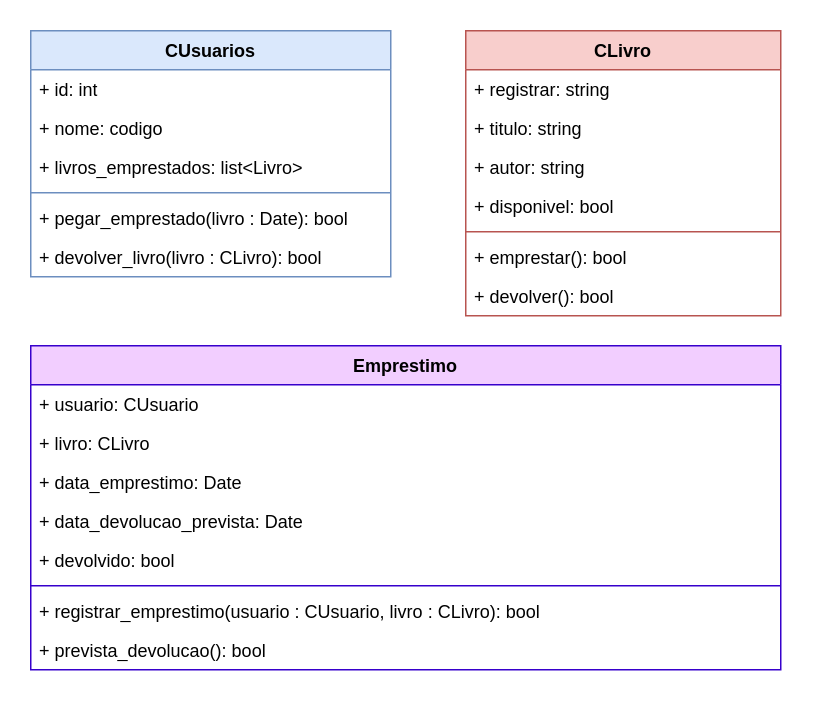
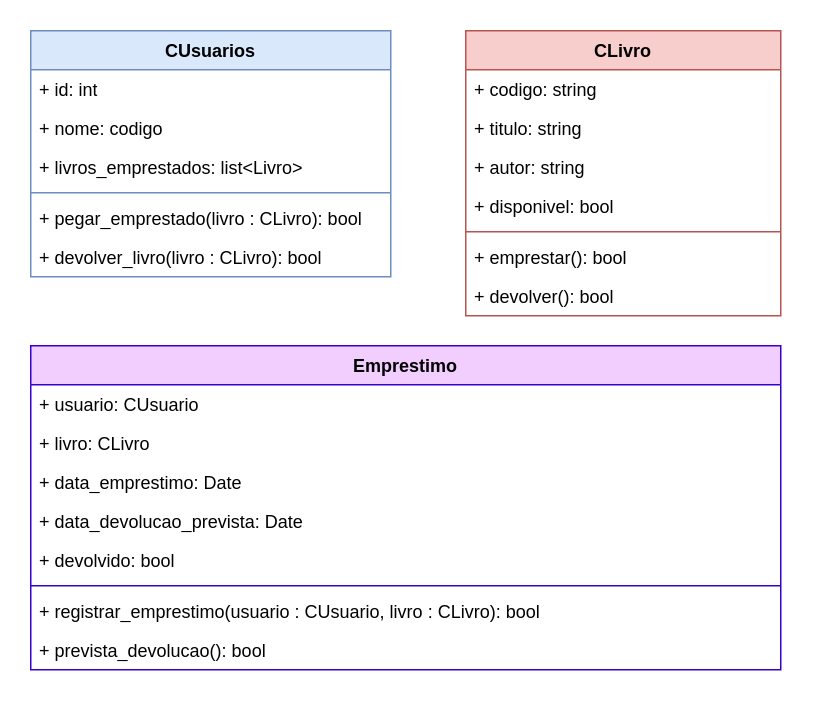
  <mxCell id="0" />
  <mxCell id="1" parent="0" />
  <mxCell id="2" value="CUsuarios" style="swimlane;fontStyle=1;align=center;verticalAlign=top;childLayout=stackLayout;horizontal=1;startSize=26;horizontalStack=0;resizeParent=1;resizeParentMax=0;resizeLast=0;collapsible=1;marginBottom=0;whiteSpace=wrap;html=1;swimlaneFillColor=none;fillStyle=auto;fillColor=#dae8fc;strokeColor=#6c8ebf;glass=0;rounded=0;shadow=0;labelBackgroundColor=none;gradientColor=none;" vertex="1" parent="1"><mxGeometry x="20" y="20" width="240" height="164" as="geometry" /></mxCell>
  <mxCell id="3" value="+ id: int&lt;div&gt;&lt;br&gt;&lt;/div&gt;" style="text;strokeColor=none;fillColor=none;align=left;verticalAlign=top;spacingLeft=4;spacingRight=4;overflow=hidden;rotatable=0;points=[[0,0.5],[1,0.5]];portConstraint=eastwest;whiteSpace=wrap;html=1;" vertex="1" parent="2"><mxGeometry y="26" width="240" height="26" as="geometry" /></mxCell>
  <mxCell id="4" value="+ nome: codigo" style="text;strokeColor=none;fillColor=none;align=left;verticalAlign=top;spacingLeft=4;spacingRight=4;overflow=hidden;rotatable=0;points=[[0,0.5],[1,0.5]];portConstraint=eastwest;whiteSpace=wrap;html=1;" vertex="1" parent="2"><mxGeometry y="52" width="240" height="26" as="geometry" /></mxCell>
  <mxCell id="5" value="+ livros_emprestados: list&amp;lt;Livro&amp;gt;" style="text;strokeColor=none;fillColor=none;align=left;verticalAlign=top;spacingLeft=4;spacingRight=4;overflow=hidden;rotatable=0;points=[[0,0.5],[1,0.5]];portConstraint=eastwest;whiteSpace=wrap;html=1;labelBackgroundColor=none;fontColor=default;textShadow=0;" vertex="1" parent="2"><mxGeometry y="78" width="240" height="26" as="geometry" /></mxCell>
  <mxCell id="6" value="" style="line;strokeWidth=1;fillColor=none;align=left;verticalAlign=middle;spacingTop=-1;spacingLeft=3;spacingRight=3;rotatable=0;labelPosition=right;points=[];portConstraint=eastwest;strokeColor=inherit;" vertex="1" parent="2"><mxGeometry y="104" width="240" height="8" as="geometry" /></mxCell>
- <mxCell id="7" value="+ pegar_emprestado(livro : Date): bool" style="text;strokeColor=none;fillColor=none;align=left;verticalAlign=top;spacingLeft=4;spacingRight=4;overflow=hidden;rotatable=0;points=[[0,0.5],[1,0.5]];portConstraint=eastwest;whiteSpace=wrap;html=1;" vertex="1" parent="2"><mxGeometry y="112" width="240" height="26" as="geometry" /></mxCell>
+ <mxCell id="7" value="+ pegar_emprestado(livro : CLivro): bool" style="text;strokeColor=none;fillColor=none;align=left;verticalAlign=top;spacingLeft=4;spacingRight=4;overflow=hidden;rotatable=0;points=[[0,0.5],[1,0.5]];portConstraint=eastwest;whiteSpace=wrap;html=1;" vertex="1" parent="2"><mxGeometry y="112" width="240" height="26" as="geometry" /></mxCell>
  <mxCell id="8" value="+ devolver_livro(livro : CLivro): bool" style="text;strokeColor=none;fillColor=none;align=left;verticalAlign=top;spacingLeft=4;spacingRight=4;overflow=hidden;rotatable=0;points=[[0,0.5],[1,0.5]];portConstraint=eastwest;whiteSpace=wrap;html=1;" vertex="1" parent="2"><mxGeometry y="138" width="240" height="26" as="geometry" /></mxCell>
  <mxCell id="9" style="edgeStyle=orthogonalEdgeStyle;rounded=0;orthogonalLoop=1;jettySize=auto;html=1;exitX=1;exitY=0.5;exitDx=0;exitDy=0;" edge="1" parent="2" source="5" target="5"><mxGeometry relative="1" as="geometry" /></mxCell>
  <mxCell id="10" value="CLivro" style="swimlane;fontStyle=1;align=center;verticalAlign=top;childLayout=stackLayout;horizontal=1;startSize=26;horizontalStack=0;resizeParent=1;resizeParentMax=0;resizeLast=0;collapsible=1;marginBottom=0;whiteSpace=wrap;html=1;fillColor=#f8cecc;strokeColor=#b85450;rounded=0;" vertex="1" parent="1"><mxGeometry x="310" y="20" width="210" height="190" as="geometry" /></mxCell>
- <mxCell id="11" value="+ registrar: string" style="text;strokeColor=none;fillColor=none;align=left;verticalAlign=top;spacingLeft=4;spacingRight=4;overflow=hidden;rotatable=0;points=[[0,0.5],[1,0.5]];portConstraint=eastwest;whiteSpace=wrap;html=1;" vertex="1" parent="10"><mxGeometry y="26" width="210" height="26" as="geometry" /></mxCell>
+ <mxCell id="11" value="+ codigo: string" style="text;strokeColor=none;fillColor=none;align=left;verticalAlign=top;spacingLeft=4;spacingRight=4;overflow=hidden;rotatable=0;points=[[0,0.5],[1,0.5]];portConstraint=eastwest;whiteSpace=wrap;html=1;" vertex="1" parent="10"><mxGeometry y="26" width="210" height="26" as="geometry" /></mxCell>
  <mxCell id="12" value="+ titulo: string" style="text;strokeColor=none;fillColor=none;align=left;verticalAlign=top;spacingLeft=4;spacingRight=4;overflow=hidden;rotatable=0;points=[[0,0.5],[1,0.5]];portConstraint=eastwest;whiteSpace=wrap;html=1;" vertex="1" parent="10"><mxGeometry y="52" width="210" height="26" as="geometry" /></mxCell>
  <mxCell id="13" value="+ autor: string" style="text;strokeColor=none;fillColor=none;align=left;verticalAlign=top;spacingLeft=4;spacingRight=4;overflow=hidden;rotatable=0;points=[[0,0.5],[1,0.5]];portConstraint=eastwest;whiteSpace=wrap;html=1;" vertex="1" parent="10"><mxGeometry y="78" width="210" height="26" as="geometry" /></mxCell>
  <mxCell id="14" value="+ disponivel&lt;span style=&quot;background-color: transparent; color: light-dark(rgb(0, 0, 0), rgb(255, 255, 255));&quot;&gt;: bool&lt;/span&gt;" style="text;strokeColor=none;fillColor=none;align=left;verticalAlign=top;spacingLeft=4;spacingRight=4;overflow=hidden;rotatable=0;points=[[0,0.5],[1,0.5]];portConstraint=eastwest;whiteSpace=wrap;html=1;" vertex="1" parent="10"><mxGeometry y="104" width="210" height="26" as="geometry" /></mxCell>
  <mxCell id="15" value="" style="line;strokeWidth=1;fillColor=none;align=left;verticalAlign=middle;spacingTop=-1;spacingLeft=3;spacingRight=3;rotatable=0;labelPosition=right;points=[];portConstraint=eastwest;strokeColor=inherit;" vertex="1" parent="10"><mxGeometry y="130" width="210" height="8" as="geometry" /></mxCell>
  <mxCell id="16" value="+ emprestar(): bool" style="text;strokeColor=none;fillColor=none;align=left;verticalAlign=top;spacingLeft=4;spacingRight=4;overflow=hidden;rotatable=0;points=[[0,0.5],[1,0.5]];portConstraint=eastwest;whiteSpace=wrap;html=1;" vertex="1" parent="10"><mxGeometry y="138" width="210" height="26" as="geometry" /></mxCell>
  <mxCell id="17" value="+ devolver(): bool" style="text;strokeColor=none;fillColor=none;align=left;verticalAlign=top;spacingLeft=4;spacingRight=4;overflow=hidden;rotatable=0;points=[[0,0.5],[1,0.5]];portConstraint=eastwest;whiteSpace=wrap;html=1;" vertex="1" parent="10"><mxGeometry y="164" width="210" height="26" as="geometry" /></mxCell>
  <mxCell id="18" value="Emprestimo" style="swimlane;fontStyle=1;align=center;verticalAlign=top;childLayout=stackLayout;horizontal=1;startSize=26;horizontalStack=0;resizeParent=1;resizeParentMax=0;resizeLast=0;collapsible=1;marginBottom=0;whiteSpace=wrap;html=1;fillColor=#F2CEFF;strokeColor=#3700CC;fontColor=#000000;" vertex="1" parent="1"><mxGeometry x="20" y="230" width="500" height="216" as="geometry" /></mxCell>
  <mxCell id="19" value="+ usuario: CUsuario" style="text;strokeColor=none;fillColor=none;align=left;verticalAlign=top;spacingLeft=4;spacingRight=4;overflow=hidden;rotatable=0;points=[[0,0.5],[1,0.5]];portConstraint=eastwest;whiteSpace=wrap;html=1;" vertex="1" parent="18"><mxGeometry y="26" width="500" height="26" as="geometry" /></mxCell>
  <mxCell id="20" value="+ livro: CLivro" style="text;strokeColor=none;fillColor=none;align=left;verticalAlign=top;spacingLeft=4;spacingRight=4;overflow=hidden;rotatable=0;points=[[0,0.5],[1,0.5]];portConstraint=eastwest;whiteSpace=wrap;html=1;" vertex="1" parent="18"><mxGeometry y="52" width="500" height="26" as="geometry" /></mxCell>
  <mxCell id="21" value="+ data_emprestimo: Date" style="text;strokeColor=none;fillColor=none;align=left;verticalAlign=top;spacingLeft=4;spacingRight=4;overflow=hidden;rotatable=0;points=[[0,0.5],[1,0.5]];portConstraint=eastwest;whiteSpace=wrap;html=1;" vertex="1" parent="18"><mxGeometry y="78" width="500" height="26" as="geometry" /></mxCell>
  <mxCell id="22" value="+ data_devolucao_prevista: Date" style="text;strokeColor=none;fillColor=none;align=left;verticalAlign=top;spacingLeft=4;spacingRight=4;overflow=hidden;rotatable=0;points=[[0,0.5],[1,0.5]];portConstraint=eastwest;whiteSpace=wrap;html=1;" vertex="1" parent="18"><mxGeometry y="104" width="500" height="26" as="geometry" /></mxCell>
  <mxCell id="23" value="+ devolvido: bool" style="text;strokeColor=none;fillColor=none;align=left;verticalAlign=top;spacingLeft=4;spacingRight=4;overflow=hidden;rotatable=0;points=[[0,0.5],[1,0.5]];portConstraint=eastwest;whiteSpace=wrap;html=1;" vertex="1" parent="18"><mxGeometry y="130" width="500" height="26" as="geometry" /></mxCell>
  <mxCell id="24" value="" style="line;strokeWidth=1;fillColor=none;align=left;verticalAlign=middle;spacingTop=-1;spacingLeft=3;spacingRight=3;rotatable=0;labelPosition=right;points=[];portConstraint=eastwest;strokeColor=inherit;" vertex="1" parent="18"><mxGeometry y="156" width="500" height="8" as="geometry" /></mxCell>
  <mxCell id="25" value="+ registrar_emprestimo(usuario : CUsuario, livro : CLivro): bool" style="text;strokeColor=none;fillColor=none;align=left;verticalAlign=top;spacingLeft=4;spacingRight=4;overflow=hidden;rotatable=0;points=[[0,0.5],[1,0.5]];portConstraint=eastwest;whiteSpace=wrap;html=1;" vertex="1" parent="18"><mxGeometry y="164" width="500" height="26" as="geometry" /></mxCell>
  <mxCell id="26" value="+ prevista_devolucao(): bool" style="text;strokeColor=none;fillColor=none;align=left;verticalAlign=top;spacingLeft=4;spacingRight=4;overflow=hidden;rotatable=0;points=[[0,0.5],[1,0.5]];portConstraint=eastwest;whiteSpace=wrap;html=1;" vertex="1" parent="18"><mxGeometry y="190" width="500" height="26" as="geometry" /></mxCell>
